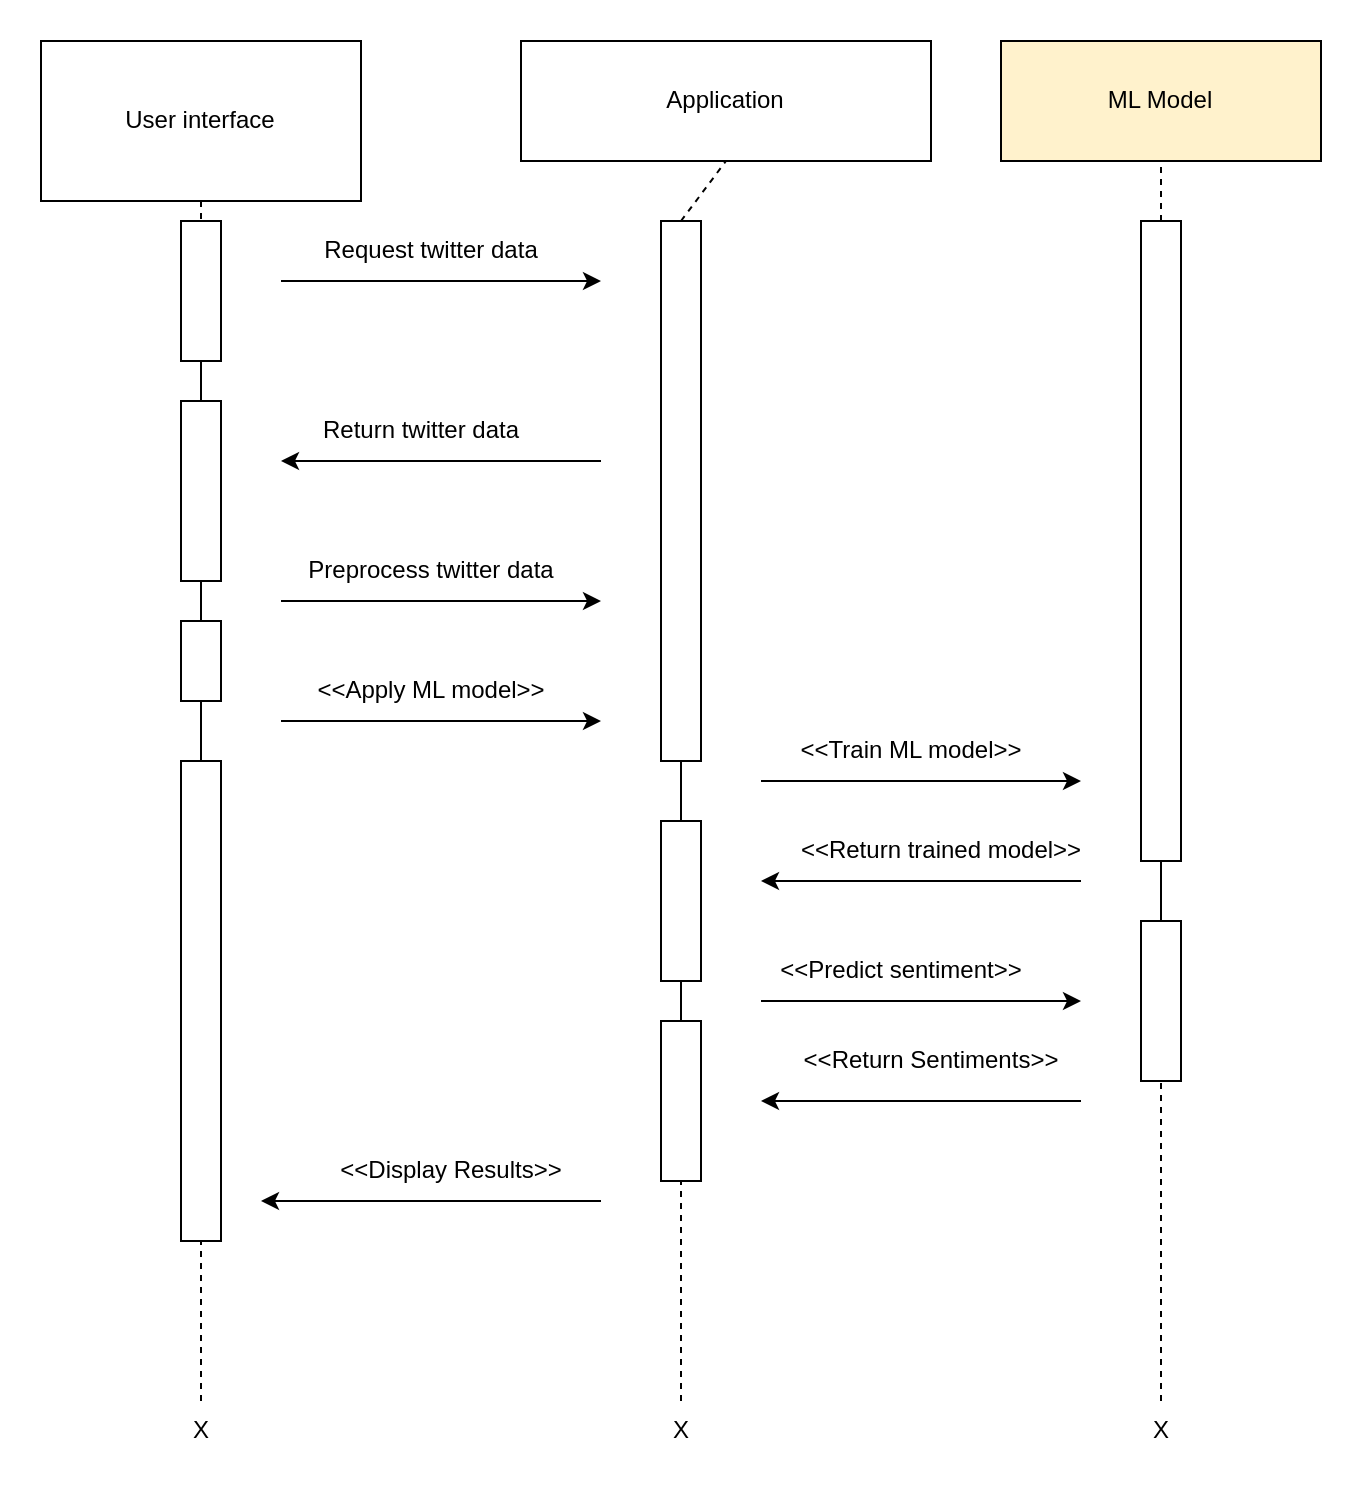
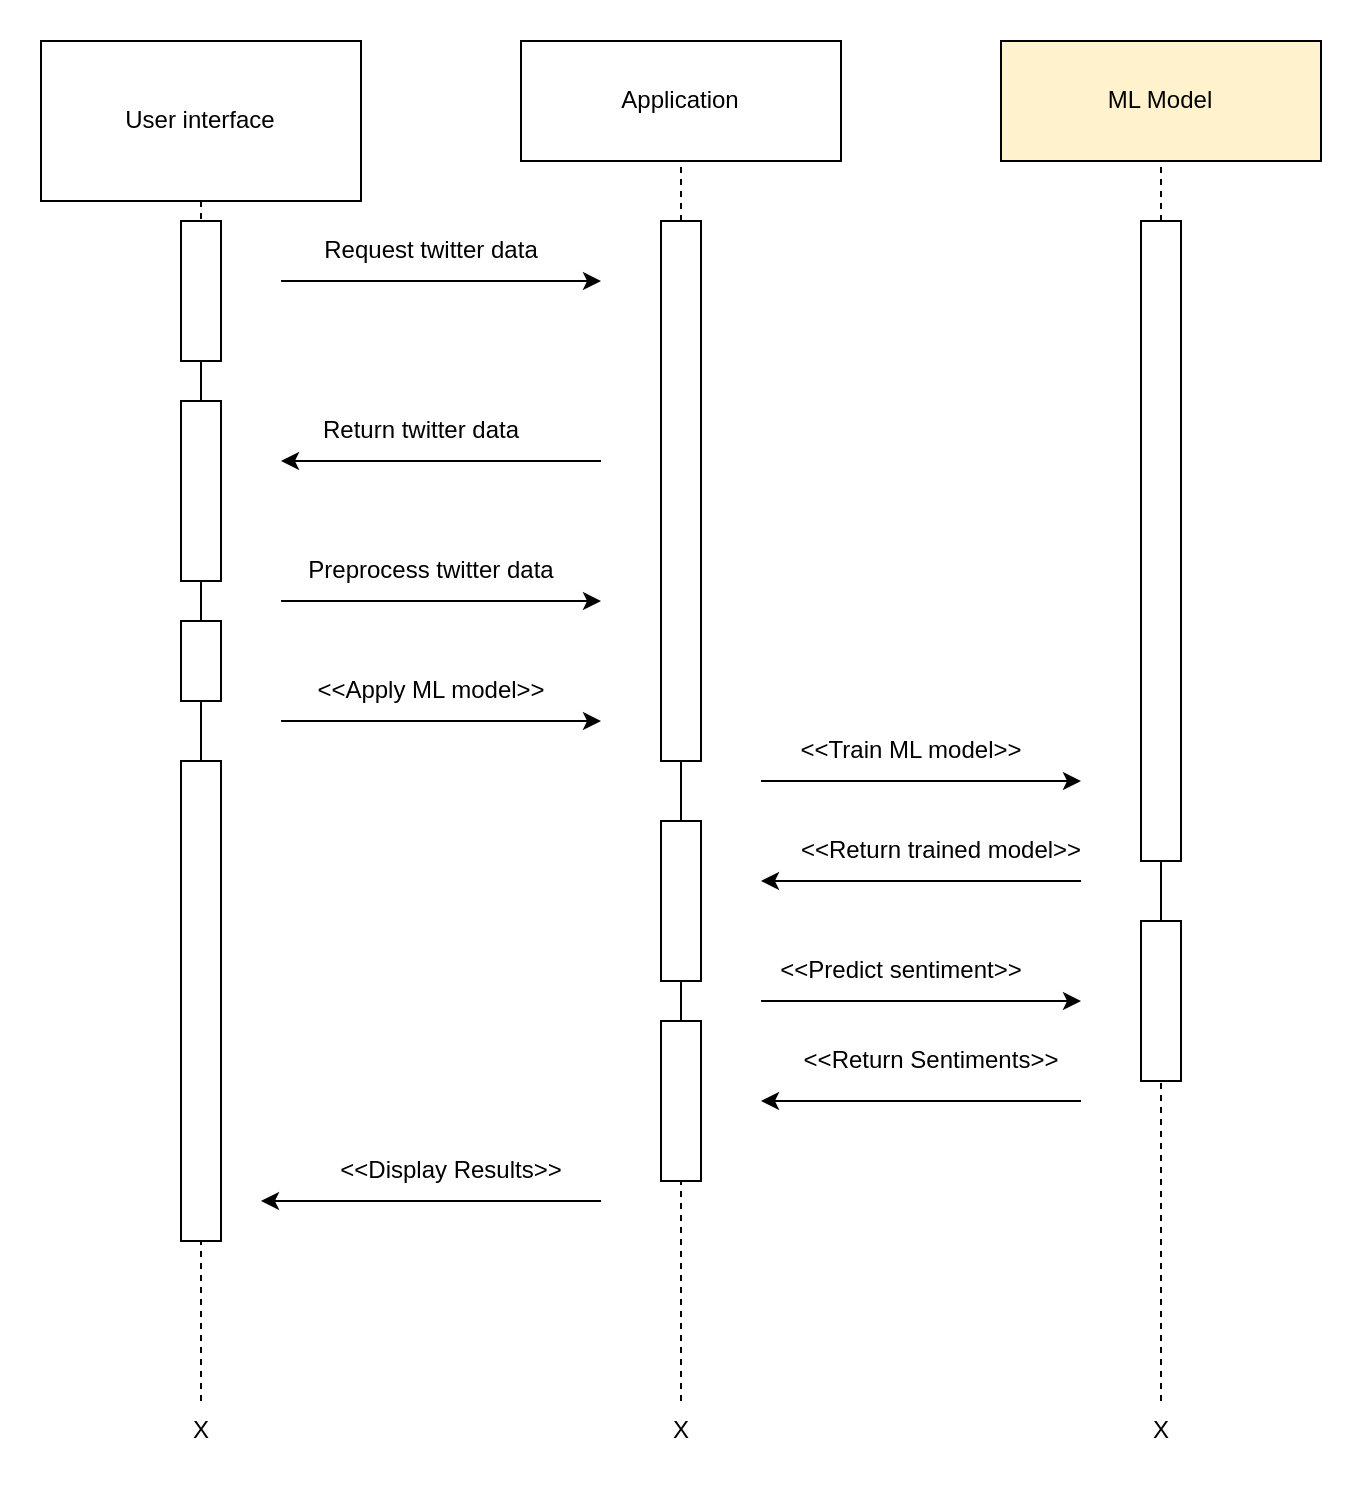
  <mxCell id="0" />
  <mxCell id="1" parent="0" />
  <mxCell id="2" value="User interface" style="rounded=0;whiteSpace=wrap;html=1;" vertex="1" parent="1"><mxGeometry x="20" y="20" width="160" height="80" as="geometry" /></mxCell>
- <mxCell id="3" value="Application" style="rounded=0;whiteSpace=wrap;html=1;" vertex="1" parent="1"><mxGeometry x="260" y="20" width="205" height="60" as="geometry" /></mxCell>
+ <mxCell id="3" value="Application" style="rounded=0;whiteSpace=wrap;html=1;" vertex="1" parent="1"><mxGeometry x="260" y="20" width="160" height="60" as="geometry" /></mxCell>
  <mxCell id="4" value="ML Model" style="rounded=0;whiteSpace=wrap;html=1;fillColor=#fff2cc;" vertex="1" parent="1"><mxGeometry x="500" y="20" width="160" height="60" as="geometry" /></mxCell>
  <mxCell id="5" value="" style="rounded=0;whiteSpace=wrap;html=1;direction=south;" vertex="1" parent="1"><mxGeometry x="90" y="110" width="20" height="70" as="geometry" /></mxCell>
  <mxCell id="6" value="" style="rounded=0;whiteSpace=wrap;html=1;direction=south;" vertex="1" parent="1"><mxGeometry x="330" y="110" width="20" height="270" as="geometry" /></mxCell>
  <mxCell id="7" value="" style="rounded=0;whiteSpace=wrap;html=1;direction=south;" vertex="1" parent="1"><mxGeometry x="570" y="110" width="20" height="320" as="geometry" /></mxCell>
  <mxCell id="8" value="" style="rounded=0;whiteSpace=wrap;html=1;direction=south;" vertex="1" parent="1"><mxGeometry x="330" y="410" width="20" height="80" as="geometry" /></mxCell>
  <mxCell id="9" value="" style="endArrow=none;html=1;rounded=0;entryX=1;entryY=0.5;entryDx=0;entryDy=0;exitX=0;exitY=0.5;exitDx=0;exitDy=0;" edge="1" parent="1" source="8" target="6"><mxGeometry width="50" height="50" relative="1" as="geometry"><mxPoint x="410" y="450" as="sourcePoint" /><mxPoint x="460" y="400" as="targetPoint" /></mxGeometry></mxCell>
  <mxCell id="10" value="" style="rounded=0;whiteSpace=wrap;html=1;direction=south;" vertex="1" parent="1"><mxGeometry x="570" y="460" width="20" height="80" as="geometry" /></mxCell>
  <mxCell id="11" value="" style="endArrow=none;html=1;rounded=0;entryX=1;entryY=0.5;entryDx=0;entryDy=0;exitX=0;exitY=0.5;exitDx=0;exitDy=0;" edge="1" parent="1" source="10" target="7"><mxGeometry width="50" height="50" relative="1" as="geometry"><mxPoint x="290" y="510" as="sourcePoint" /><mxPoint x="340" y="460" as="targetPoint" /></mxGeometry></mxCell>
  <mxCell id="12" value="" style="rounded=0;whiteSpace=wrap;html=1;direction=south;" vertex="1" parent="1"><mxGeometry x="330" y="510" width="20" height="80" as="geometry" /></mxCell>
  <mxCell id="13" value="" style="endArrow=none;html=1;rounded=0;entryX=1;entryY=0.5;entryDx=0;entryDy=0;exitX=0;exitY=0.5;exitDx=0;exitDy=0;" edge="1" parent="1" source="12" target="8"><mxGeometry width="50" height="50" relative="1" as="geometry"><mxPoint x="330" y="520" as="sourcePoint" /><mxPoint x="380" y="470" as="targetPoint" /></mxGeometry></mxCell>
  <mxCell id="14" value="" style="rounded=0;whiteSpace=wrap;html=1;direction=south;" vertex="1" parent="1"><mxGeometry x="90" y="200" width="20" height="90" as="geometry" /></mxCell>
  <mxCell id="15" value="" style="endArrow=none;html=1;rounded=0;exitX=1;exitY=0.5;exitDx=0;exitDy=0;entryX=0;entryY=0.5;entryDx=0;entryDy=0;" edge="1" parent="1" source="5" target="14"><mxGeometry width="50" height="50" relative="1" as="geometry"><mxPoint x="280" y="320" as="sourcePoint" /><mxPoint x="330" y="270" as="targetPoint" /></mxGeometry></mxCell>
  <mxCell id="16" value="" style="rounded=0;whiteSpace=wrap;html=1;direction=south;" vertex="1" parent="1"><mxGeometry x="90" y="310" width="20" height="40" as="geometry" /></mxCell>
  <mxCell id="17" value="" style="endArrow=none;html=1;rounded=0;exitX=1;exitY=0.5;exitDx=0;exitDy=0;entryX=0;entryY=0.5;entryDx=0;entryDy=0;" edge="1" parent="1" source="14" target="16"><mxGeometry width="50" height="50" relative="1" as="geometry"><mxPoint x="280" y="320" as="sourcePoint" /><mxPoint x="330" y="270" as="targetPoint" /></mxGeometry></mxCell>
  <mxCell id="18" value="" style="rounded=0;whiteSpace=wrap;html=1;direction=south;" vertex="1" parent="1"><mxGeometry x="90" y="380" width="20" height="240" as="geometry" /></mxCell>
  <mxCell id="19" value="" style="endArrow=none;html=1;rounded=0;exitX=1;exitY=0.5;exitDx=0;exitDy=0;" edge="1" parent="1" source="16" target="18"><mxGeometry width="50" height="50" relative="1" as="geometry"><mxPoint x="280" y="430" as="sourcePoint" /><mxPoint x="330" y="380" as="targetPoint" /></mxGeometry></mxCell>
  <mxCell id="20" value="" style="endArrow=none;dashed=1;html=1;rounded=0;entryX=0.5;entryY=1;entryDx=0;entryDy=0;exitX=0;exitY=0.5;exitDx=0;exitDy=0;" edge="1" parent="1" source="6" target="3"><mxGeometry width="50" height="50" relative="1" as="geometry"><mxPoint x="390" y="250" as="sourcePoint" /><mxPoint x="440" y="200" as="targetPoint" /></mxGeometry></mxCell>
  <mxCell id="21" value="" style="endArrow=none;dashed=1;html=1;rounded=0;entryX=0.5;entryY=1;entryDx=0;entryDy=0;exitX=0;exitY=0.5;exitDx=0;exitDy=0;" edge="1" parent="1" source="7" target="4"><mxGeometry width="50" height="50" relative="1" as="geometry"><mxPoint x="400" y="200" as="sourcePoint" /><mxPoint x="450" y="150" as="targetPoint" /></mxGeometry></mxCell>
  <mxCell id="22" value="" style="endArrow=none;dashed=1;html=1;rounded=0;exitX=0.5;exitY=1;exitDx=0;exitDy=0;entryX=0;entryY=0.5;entryDx=0;entryDy=0;" edge="1" parent="1" source="2" target="5"><mxGeometry width="50" height="50" relative="1" as="geometry"><mxPoint x="200" y="200" as="sourcePoint" /><mxPoint x="250" y="150" as="targetPoint" /></mxGeometry></mxCell>
  <mxCell id="23" value="" style="endArrow=none;dashed=1;html=1;rounded=0;entryX=1;entryY=0.5;entryDx=0;entryDy=0;" edge="1" parent="1" target="18"><mxGeometry width="50" height="50" relative="1" as="geometry"><mxPoint x="100" y="700" as="sourcePoint" /><mxPoint x="250" y="710" as="targetPoint" /></mxGeometry></mxCell>
  <mxCell id="24" value="" style="endArrow=none;dashed=1;html=1;rounded=0;entryX=1;entryY=0.5;entryDx=0;entryDy=0;" edge="1" parent="1" target="12"><mxGeometry width="50" height="50" relative="1" as="geometry"><mxPoint x="340" y="700" as="sourcePoint" /><mxPoint x="250" y="710" as="targetPoint" /></mxGeometry></mxCell>
  <mxCell id="25" value="" style="endArrow=none;dashed=1;html=1;rounded=0;entryX=1;entryY=0.5;entryDx=0;entryDy=0;" edge="1" parent="1" target="10"><mxGeometry width="50" height="50" relative="1" as="geometry"><mxPoint x="580" y="700" as="sourcePoint" /><mxPoint x="490" y="600" as="targetPoint" /></mxGeometry></mxCell>
  <mxCell id="26" value="X" style="text;html=1;align=center;verticalAlign=middle;resizable=0;points=[];autosize=1;strokeColor=none;fillColor=none;" vertex="1" parent="1"><mxGeometry x="85" y="700" width="30" height="30" as="geometry" /></mxCell>
  <mxCell id="27" value="X" style="text;html=1;align=center;verticalAlign=middle;resizable=0;points=[];autosize=1;strokeColor=none;fillColor=none;" vertex="1" parent="1"><mxGeometry x="565" y="700" width="30" height="30" as="geometry" /></mxCell>
  <mxCell id="28" value="Return twitter data" style="text;html=1;align=center;verticalAlign=middle;resizable=0;points=[];autosize=1;strokeColor=none;fillColor=none;" vertex="1" parent="1"><mxGeometry x="150" y="200" width="120" height="30" as="geometry" /></mxCell>
  <mxCell id="29" value="" style="endArrow=classic;html=1;rounded=0;" edge="1" parent="1"><mxGeometry width="50" height="50" relative="1" as="geometry"><mxPoint x="140" y="140" as="sourcePoint" /><mxPoint x="300" y="140" as="targetPoint" /></mxGeometry></mxCell>
  <mxCell id="30" value="Request twitter data" style="text;html=1;align=center;verticalAlign=middle;resizable=0;points=[];autosize=1;strokeColor=none;fillColor=none;" vertex="1" parent="1"><mxGeometry x="150" y="110" width="130" height="30" as="geometry" /></mxCell>
  <mxCell id="31" value="" style="endArrow=classic;html=1;rounded=0;" edge="1" parent="1"><mxGeometry width="50" height="50" relative="1" as="geometry"><mxPoint x="140" y="300" as="sourcePoint" /><mxPoint x="300" y="300" as="targetPoint" /></mxGeometry></mxCell>
  <mxCell id="32" value="Preprocess twitter data" style="text;html=1;align=center;verticalAlign=middle;resizable=0;points=[];autosize=1;strokeColor=none;fillColor=none;" vertex="1" parent="1"><mxGeometry x="140" y="270" width="150" height="30" as="geometry" /></mxCell>
  <mxCell id="33" value="" style="endArrow=classic;html=1;rounded=0;" edge="1" parent="1"><mxGeometry width="50" height="50" relative="1" as="geometry"><mxPoint x="140" y="360" as="sourcePoint" /><mxPoint x="300" y="360" as="targetPoint" /></mxGeometry></mxCell>
  <mxCell id="34" value="&amp;lt;&amp;lt;Apply ML model&amp;gt;&amp;gt;" style="text;html=1;align=center;verticalAlign=middle;resizable=0;points=[];autosize=1;strokeColor=none;fillColor=none;" vertex="1" parent="1"><mxGeometry x="145" y="330" width="140" height="30" as="geometry" /></mxCell>
  <mxCell id="35" value="" style="endArrow=classic;html=1;rounded=0;" edge="1" parent="1"><mxGeometry width="50" height="50" relative="1" as="geometry"><mxPoint x="300" y="600" as="sourcePoint" /><mxPoint x="130" y="600" as="targetPoint" /></mxGeometry></mxCell>
  <mxCell id="36" value="&amp;lt;&amp;lt;Display Results&amp;gt;&amp;gt;" style="text;html=1;align=center;verticalAlign=middle;resizable=0;points=[];autosize=1;strokeColor=none;fillColor=none;" vertex="1" parent="1"><mxGeometry x="160" y="570" width="130" height="30" as="geometry" /></mxCell>
  <mxCell id="37" value="" style="endArrow=classic;html=1;rounded=0;" edge="1" parent="1"><mxGeometry width="50" height="50" relative="1" as="geometry"><mxPoint x="380" y="390" as="sourcePoint" /><mxPoint x="540" y="390" as="targetPoint" /></mxGeometry></mxCell>
  <mxCell id="38" value="&amp;lt;&amp;lt;Train ML model&amp;gt;&amp;gt;" style="text;html=1;align=center;verticalAlign=middle;resizable=0;points=[];autosize=1;strokeColor=none;fillColor=none;" vertex="1" parent="1"><mxGeometry x="390" y="360" width="130" height="30" as="geometry" /></mxCell>
  <mxCell id="39" value="" style="endArrow=classic;html=1;rounded=0;" edge="1" parent="1"><mxGeometry width="50" height="50" relative="1" as="geometry"><mxPoint x="540" y="440" as="sourcePoint" /><mxPoint x="380" y="440" as="targetPoint" /></mxGeometry></mxCell>
  <mxCell id="40" value="&amp;lt;&amp;lt;Return trained model&amp;gt;&amp;gt;" style="text;html=1;align=center;verticalAlign=middle;resizable=0;points=[];autosize=1;strokeColor=none;fillColor=none;" vertex="1" parent="1"><mxGeometry x="390" y="410" width="160" height="30" as="geometry" /></mxCell>
  <mxCell id="41" value="" style="endArrow=classic;html=1;rounded=0;" edge="1" parent="1"><mxGeometry width="50" height="50" relative="1" as="geometry"><mxPoint x="380" y="500" as="sourcePoint" /><mxPoint x="540" y="500" as="targetPoint" /></mxGeometry></mxCell>
  <mxCell id="42" value="&amp;lt;&amp;lt;Predict sentiment&amp;gt;&amp;gt;" style="text;html=1;align=center;verticalAlign=middle;resizable=0;points=[];autosize=1;strokeColor=none;fillColor=none;" vertex="1" parent="1"><mxGeometry x="380" y="470" width="140" height="30" as="geometry" /></mxCell>
  <mxCell id="43" value="X" style="text;html=1;align=center;verticalAlign=middle;resizable=0;points=[];autosize=1;strokeColor=none;fillColor=none;" vertex="1" parent="1"><mxGeometry x="325" y="700" width="30" height="30" as="geometry" /></mxCell>
  <mxCell id="44" value="" style="endArrow=classic;html=1;rounded=0;" edge="1" parent="1"><mxGeometry width="50" height="50" relative="1" as="geometry"><mxPoint x="540" y="550" as="sourcePoint" /><mxPoint x="380" y="550" as="targetPoint" /></mxGeometry></mxCell>
  <mxCell id="45" value="&amp;lt;&amp;lt;Return Sentiments&amp;gt;&amp;gt;" style="text;html=1;align=center;verticalAlign=middle;resizable=0;points=[];autosize=1;strokeColor=none;fillColor=none;" vertex="1" parent="1"><mxGeometry x="390" y="515" width="150" height="30" as="geometry" /></mxCell>
  <mxCell id="46" value="" style="endArrow=classic;html=1;rounded=0;" edge="1" parent="1"><mxGeometry width="50" height="50" relative="1" as="geometry"><mxPoint x="300" y="230" as="sourcePoint" /><mxPoint x="140" y="230" as="targetPoint" /></mxGeometry></mxCell>
